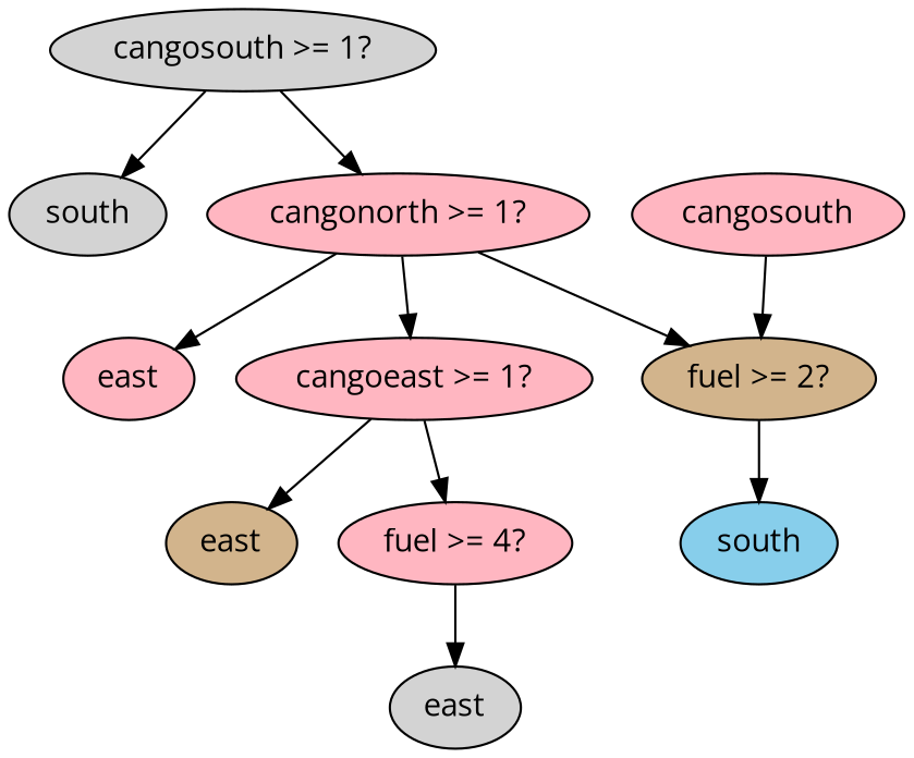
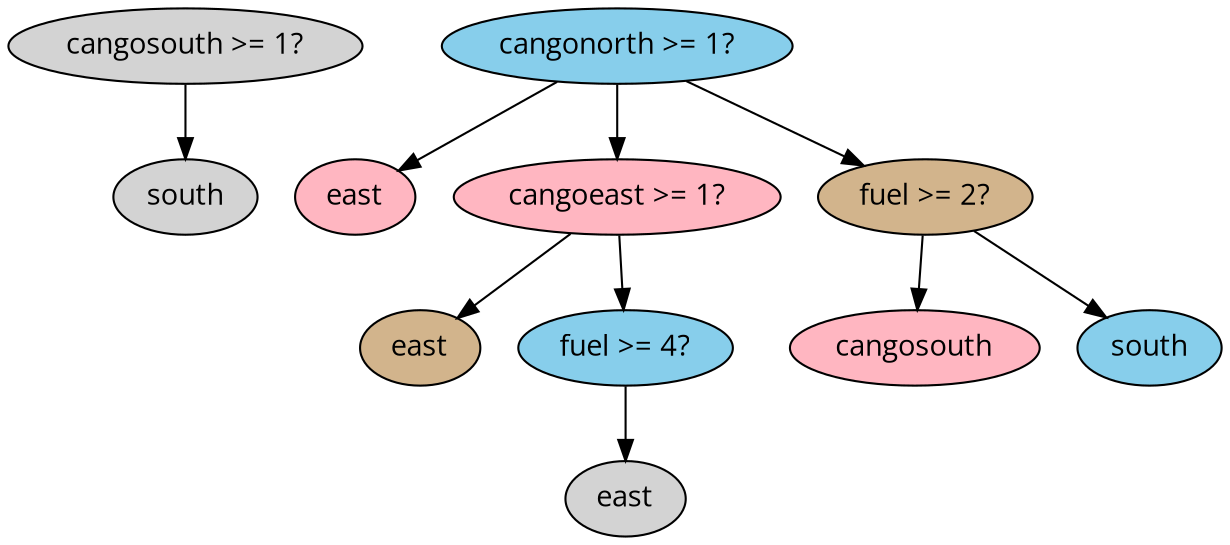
  digraph {
    fontname="Open Sans"
    node [fillcolor=lightpink fontname="Open Sans" style=filled]
    edge [fontname="Open Sans"]
    n1 [fillcolor=lightgrey label="cangosouth >= 1?"]
    n2 [fillcolor=lightgrey label=south]
-   n3 [label="cangonorth >= 1?"]
+   n3 [fillcolor=skyblue label="cangonorth >= 1?"]
    n4 [label=east]
    n5 [label="cangoeast >= 1?"]
    n6 [fillcolor=tan label="fuel >= 2?"]
    n7 [fillcolor=tan label=east]
-   n8 [label="fuel >= 4?"]
+   n8 [fillcolor=skyblue label="fuel >= 4?"]
    n9 [fillcolor=lightgrey label=east]
    n10 [label=cangosouth]
    n11 [fillcolor=skyblue label=south]
    n1 -> n2
-   n1 -> n3
    n3 -> n4
    n3 -> n5
    n3 -> n6
    n5 -> n7
    n5 -> n8
-   n10 -> n6
+   n6 -> n10
    n6 -> n11
    n8 -> n9
  }
